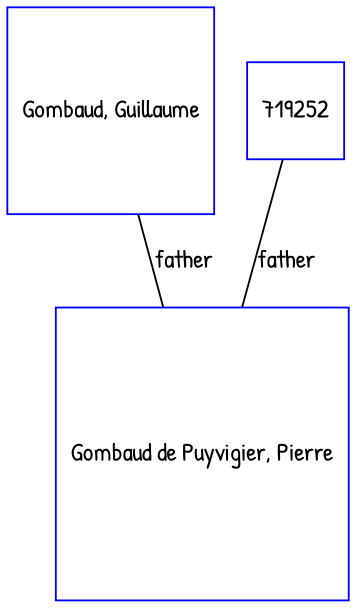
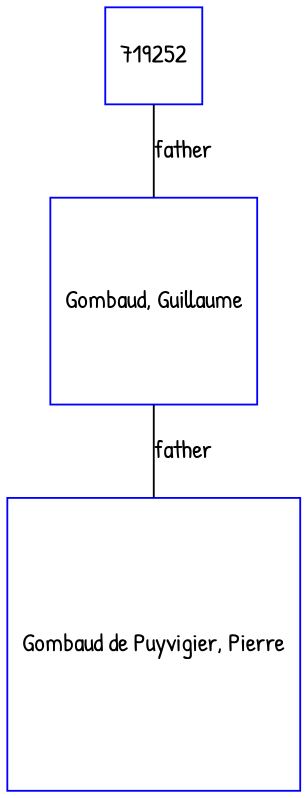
  digraph {
    fontname="Patrick Hand"
    node [color=blue fontname="Patrick Hand" regular=1 shape=box]
    edge [arrowsize=0.0 dir=none fontname="Patrick Hand"]
    n1 [label="Gombaud, Guillaume"]
    n2 [label="Gombaud de Puyvigier, Pierre"]
    n3 [label=719252]
    n1 -> n2 [label=father]
-   n3 -> n2 [label=father]
+   n3 -> n1 [label=father]
  }
